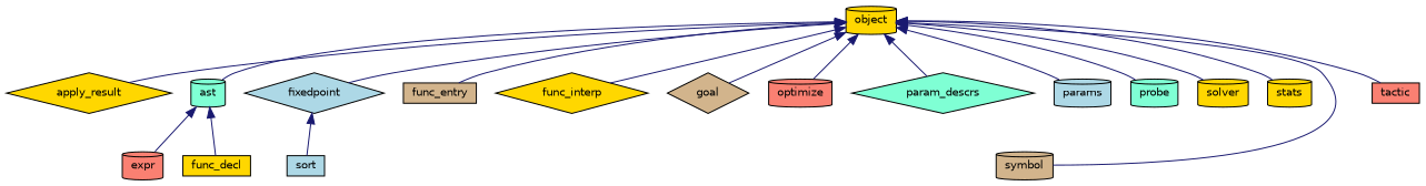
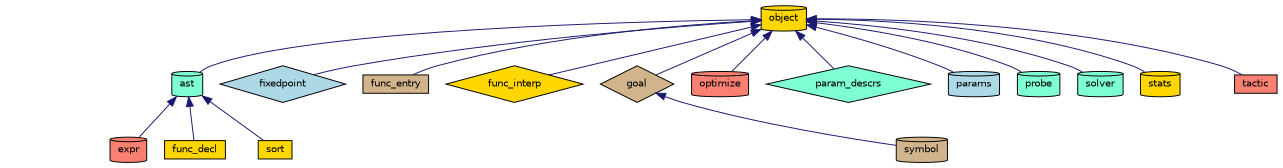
  digraph {
    rankdir=TB
    node [color=black fillcolor=gold fontname=Helvetica fontsize=10 shape=cylinder style=filled]
    edge [color=midnightblue dir=back fontname=Helvetica fontsize=10 labelfontname=Helvetica labelfontsize=10 style=solid]
    n1 [height=0.2 label=object width=0.4]
-   n2 [height=0.2 label=apply_result shape=diamond width=0.4]
    n3 [fillcolor=aquamarine height=0.2 label=ast width=0.4]
    n4 [fillcolor=lightblue height=0.2 label=fixedpoint shape=diamond width=0.4]
    n5 [fillcolor=tan height=0.2 label=func_entry shape=box width=0.4]
    n6 [height=0.2 label=func_interp shape=diamond width=0.4]
    n7 [fillcolor=tan height=0.2 label=goal shape=diamond width=0.4]
    n8 [fillcolor=salmon height=0.2 label=optimize width=0.4]
    n9 [fillcolor=aquamarine height=0.2 label=param_descrs shape=diamond width=0.4]
    n10 [fillcolor=lightblue height=0.2 label=params width=0.4]
    n11 [fillcolor=aquamarine height=0.2 label=probe width=0.4]
-   n12 [height=0.2 label=solver width=0.4]
+   n12 [fillcolor=aquamarine height=0.2 label=solver width=0.4]
    n13 [height=0.2 label=stats width=0.4]
    n14 [fillcolor=tan height=0.2 label=symbol width=0.4]
    n15 [fillcolor=salmon height=0.2 label=tactic shape=box width=0.4]
    n16 [fillcolor=salmon height=0.2 label=expr width=0.4]
    n17 [height=0.2 label=func_decl shape=box width=0.4]
-   n18 [fillcolor=lightblue height=0.2 label=sort shape=box width=0.4]
-   n1 -> n2
+   n18 [height=0.2 label=sort shape=box width=0.4]
    n1 -> n3
    n1 -> n4
    n1 -> n5
    n1 -> n6
    n1 -> n7
    n1 -> n8
    n1 -> n9
    n1 -> n10
    n1 -> n11
    n1 -> n12
    n1 -> n13
-   n1 -> n14
+   n7 -> n14
    n1 -> n15
    n3 -> n16
    n3 -> n17
-   n4 -> n18
+   n3 -> n18
  }
